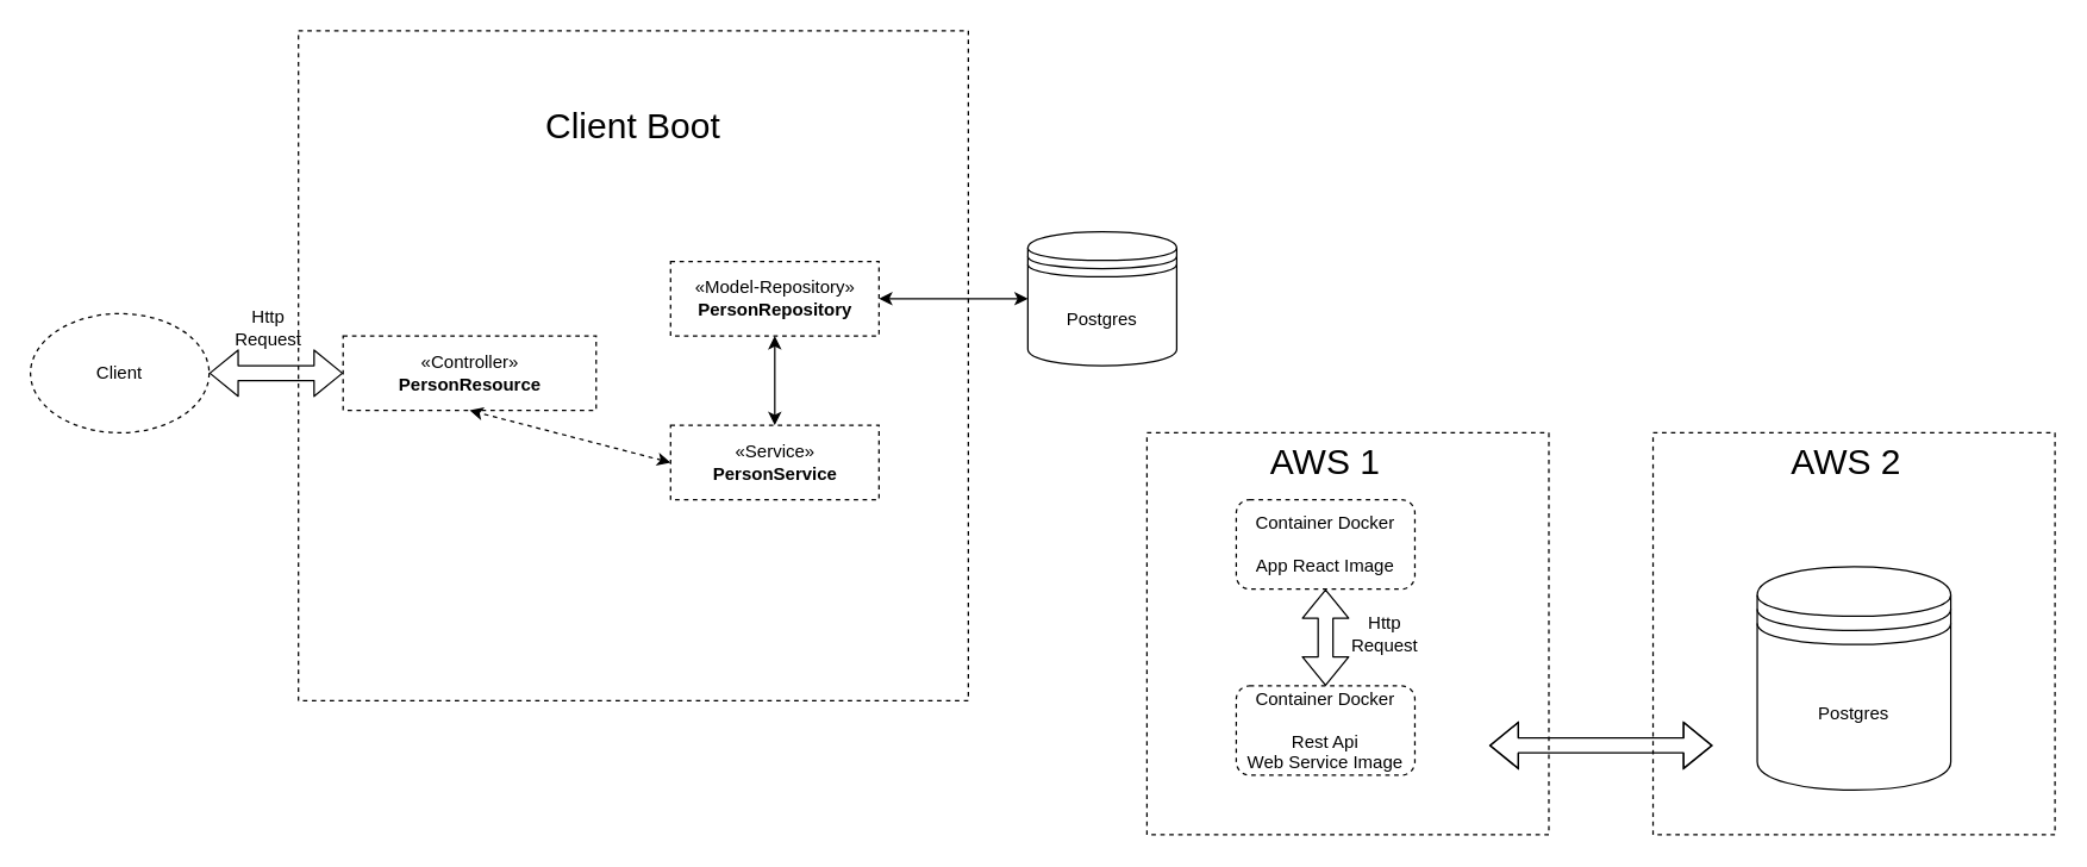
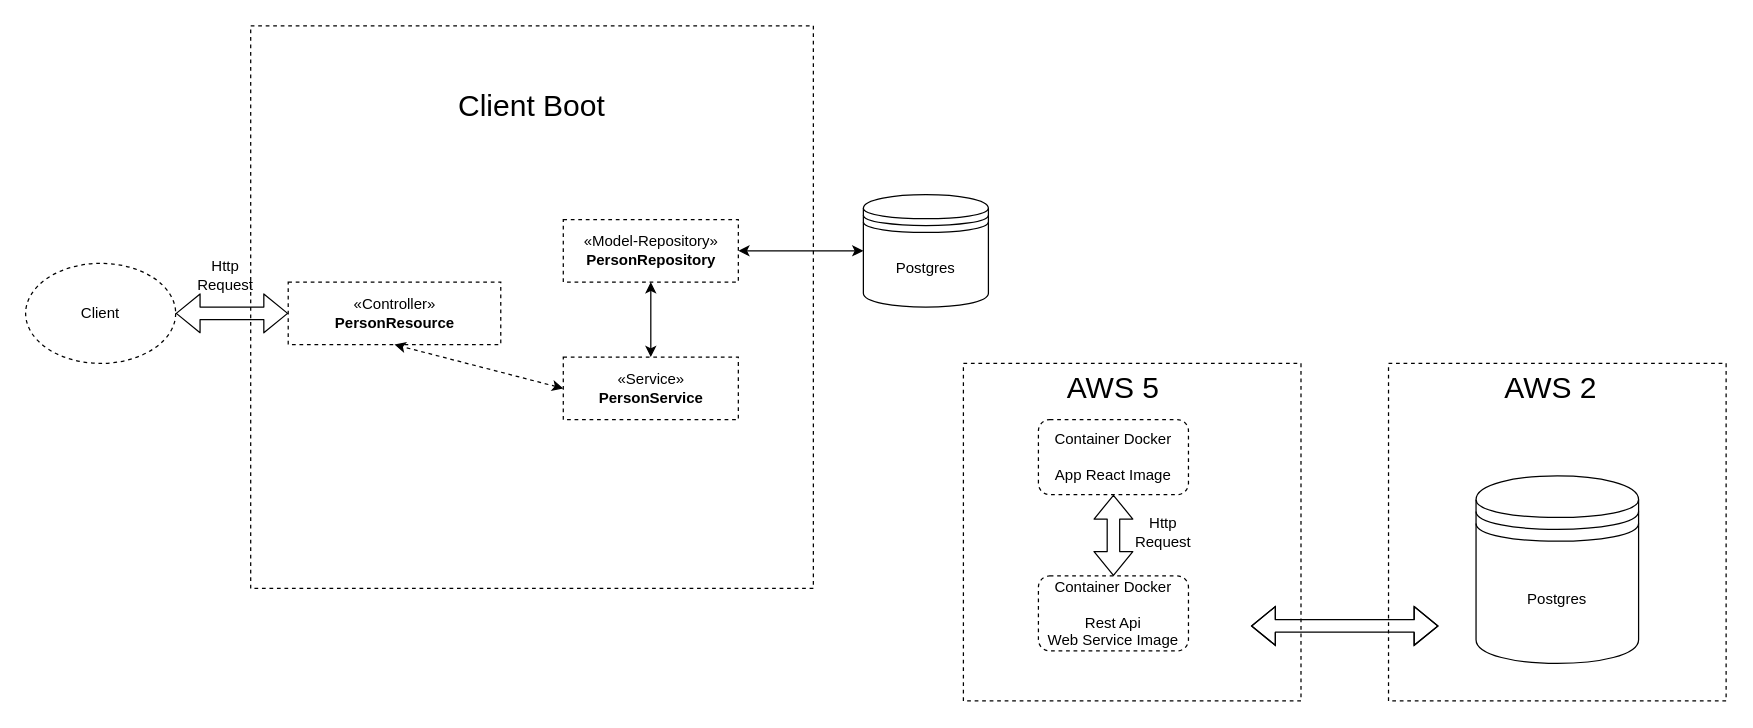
  <mxCell id="0" />
  <mxCell id="1" parent="0" />
  <mxCell id="2" value="" style="whiteSpace=wrap;html=1;aspect=fixed;dashed=1;" vertex="1" parent="1"><mxGeometry x="200" y="20" width="450" height="450" as="geometry" /></mxCell>
  <mxCell id="3" value="Postgres" style="shape=datastore;whiteSpace=wrap;html=1;" parent="1" vertex="1"><mxGeometry x="690" y="155" width="100" height="90" as="geometry" /></mxCell>
  <mxCell id="4" value="&lt;font style=&quot;font-size: 24px&quot;&gt;Client Boot&lt;/font&gt;" style="text;html=1;strokeColor=none;fillColor=none;align=center;verticalAlign=middle;whiteSpace=wrap;rounded=0;dashed=1;strokeWidth=1;" vertex="1" parent="1"><mxGeometry x="335" y="75" width="180" height="20" as="geometry" /></mxCell>
  <mxCell id="5" value="«Controller»&lt;br&gt;&lt;b&gt;PersonResource&lt;/b&gt;" style="html=1;dashed=1;strokeWidth=1;" vertex="1" parent="1"><mxGeometry x="230" y="225" width="170" height="50" as="geometry" /></mxCell>
  <mxCell id="6" value="«Model-Repository»&lt;br&gt;&lt;b&gt;PersonRepository&lt;/b&gt;" style="html=1;dashed=1;strokeWidth=1;" vertex="1" parent="1"><mxGeometry x="450" y="175" width="140" height="50" as="geometry" /></mxCell>
  <mxCell id="7" value="«Service»&lt;br&gt;&lt;b&gt;PersonService&lt;/b&gt;" style="html=1;dashed=1;strokeWidth=1;" vertex="1" parent="1"><mxGeometry x="450" y="285" width="140" height="50" as="geometry" /></mxCell>
  <mxCell id="8" value="" style="endArrow=classic;startArrow=classic;html=1;entryX=0;entryY=0.5;entryDx=0;entryDy=0;" edge="1" parent="1" source="6" target="3"><mxGeometry width="50" height="50" relative="1" as="geometry"><mxPoint x="590" y="250" as="sourcePoint" /><mxPoint x="660.711" y="200" as="targetPoint" /></mxGeometry></mxCell>
  <mxCell id="9" value="" style="endArrow=classic;startArrow=classic;html=1;exitX=0.5;exitY=0;exitDx=0;exitDy=0;" edge="1" parent="1" source="7" target="6"><mxGeometry width="50" height="50" relative="1" as="geometry"><mxPoint x="520" y="275" as="sourcePoint" /><mxPoint x="570" y="225" as="targetPoint" /></mxGeometry></mxCell>
  <mxCell id="10" value="" style="endArrow=classic;startArrow=classic;html=1;exitX=0;exitY=0.5;exitDx=0;exitDy=0;entryX=0.5;entryY=1;entryDx=0;entryDy=0;dashed=1;" edge="1" parent="1" source="7" target="5"><mxGeometry width="50" height="50" relative="1" as="geometry"><mxPoint x="-90" y="225" as="sourcePoint" /><mxPoint x="-40" y="175" as="targetPoint" /></mxGeometry></mxCell>
  <mxCell id="11" value="Client" style="ellipse;whiteSpace=wrap;html=1;dashed=1;strokeWidth=1;" vertex="1" parent="1"><mxGeometry x="20" y="210" width="120" height="80" as="geometry" /></mxCell>
  <mxCell id="12" value="" style="shape=flexArrow;endArrow=classic;startArrow=classic;html=1;entryX=0;entryY=0.5;entryDx=0;entryDy=0;exitX=1;exitY=0.5;exitDx=0;exitDy=0;" edge="1" parent="1" source="11" target="5"><mxGeometry width="50" height="50" relative="1" as="geometry"><mxPoint x="111" y="250" as="sourcePoint" /><mxPoint x="200" y="245" as="targetPoint" /></mxGeometry></mxCell>
  <mxCell id="13" value="Http&lt;br&gt;Request" style="text;html=1;strokeColor=none;fillColor=none;align=center;verticalAlign=middle;whiteSpace=wrap;rounded=0;dashed=1;" vertex="1" parent="1"><mxGeometry x="160" y="210" width="40" height="20" as="geometry" /></mxCell>
  <mxCell id="14" value="" style="whiteSpace=wrap;html=1;aspect=fixed;dashed=1;strokeWidth=1;" vertex="1" parent="1"><mxGeometry x="1110" y="290" width="270" height="270" as="geometry" /></mxCell>
  <mxCell id="15" value="" style="whiteSpace=wrap;html=1;aspect=fixed;dashed=1;strokeWidth=1;" vertex="1" parent="1"><mxGeometry x="770" y="290" width="270" height="270" as="geometry" /></mxCell>
  <mxCell id="16" value="Container Docker&lt;br&gt;&lt;br&gt;App React Image" style="rounded=1;whiteSpace=wrap;html=1;dashed=1;strokeWidth=1;" vertex="1" parent="1"><mxGeometry x="830" y="335" width="120" height="60" as="geometry" /></mxCell>
  <mxCell id="17" value="Container Docker&lt;br&gt;&lt;br&gt;Rest Api&lt;br&gt;Web Service Image" style="rounded=1;whiteSpace=wrap;html=1;dashed=1;strokeWidth=1;" vertex="1" parent="1"><mxGeometry x="830" y="460" width="120" height="60" as="geometry" /></mxCell>
  <mxCell id="18" value="Postgres" style="shape=datastore;whiteSpace=wrap;html=1;" vertex="1" parent="1"><mxGeometry x="1180" y="380" width="130" height="150" as="geometry" /></mxCell>
- <mxCell id="19" value="&lt;font style=&quot;font-size: 24px&quot;&gt;AWS 1&lt;/font&gt;" style="text;html=1;strokeColor=none;fillColor=none;align=center;verticalAlign=middle;whiteSpace=wrap;rounded=0;dashed=1;strokeWidth=1;" vertex="1" parent="1"><mxGeometry x="800" y="300" width="180" height="20" as="geometry" /></mxCell>
+ <mxCell id="19" value="&lt;font style=&quot;font-size: 24px&quot;&gt;AWS 5&lt;/font&gt;" style="text;html=1;strokeColor=none;fillColor=none;align=center;verticalAlign=middle;whiteSpace=wrap;rounded=0;dashed=1;strokeWidth=1;" vertex="1" parent="1"><mxGeometry x="800" y="300" width="180" height="20" as="geometry" /></mxCell>
  <mxCell id="20" value="&lt;font style=&quot;font-size: 24px&quot;&gt;AWS 2&lt;/font&gt;" style="text;html=1;strokeColor=none;fillColor=none;align=center;verticalAlign=middle;whiteSpace=wrap;rounded=0;dashed=1;strokeWidth=1;" vertex="1" parent="1"><mxGeometry x="1150" y="300" width="180" height="20" as="geometry" /></mxCell>
  <mxCell id="21" value="" style="shape=flexArrow;endArrow=classic;startArrow=classic;html=1;" edge="1" parent="1"><mxGeometry width="50" height="50" relative="1" as="geometry"><mxPoint x="1000" y="500" as="sourcePoint" /><mxPoint x="1150" y="500" as="targetPoint" /><Array as="points"><mxPoint x="1060" y="500" /></Array></mxGeometry></mxCell>
  <mxCell id="22" value="" style="shape=flexArrow;endArrow=classic;startArrow=classic;html=1;entryX=0.5;entryY=1;entryDx=0;entryDy=0;exitX=0.5;exitY=0;exitDx=0;exitDy=0;" edge="1" parent="1" source="17" target="16"><mxGeometry width="50" height="50" relative="1" as="geometry"><mxPoint x="950" y="450" as="sourcePoint" /><mxPoint x="1000" y="400" as="targetPoint" /></mxGeometry></mxCell>
  <mxCell id="23" value="Http&lt;br&gt;Request" style="text;html=1;strokeColor=none;fillColor=none;align=center;verticalAlign=middle;whiteSpace=wrap;rounded=0;dashed=1;" vertex="1" parent="1"><mxGeometry x="910" y="415" width="40" height="20" as="geometry" /></mxCell>
